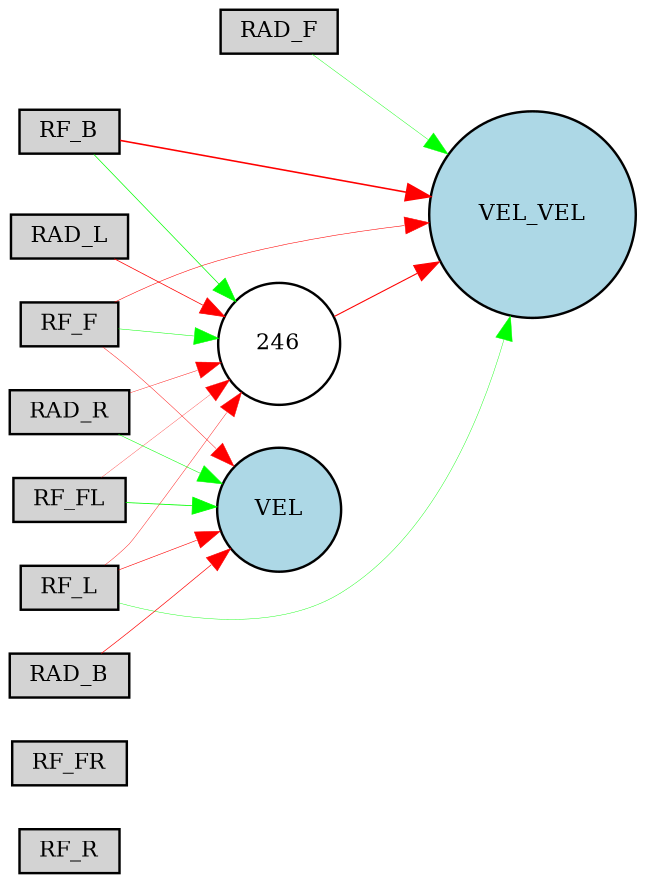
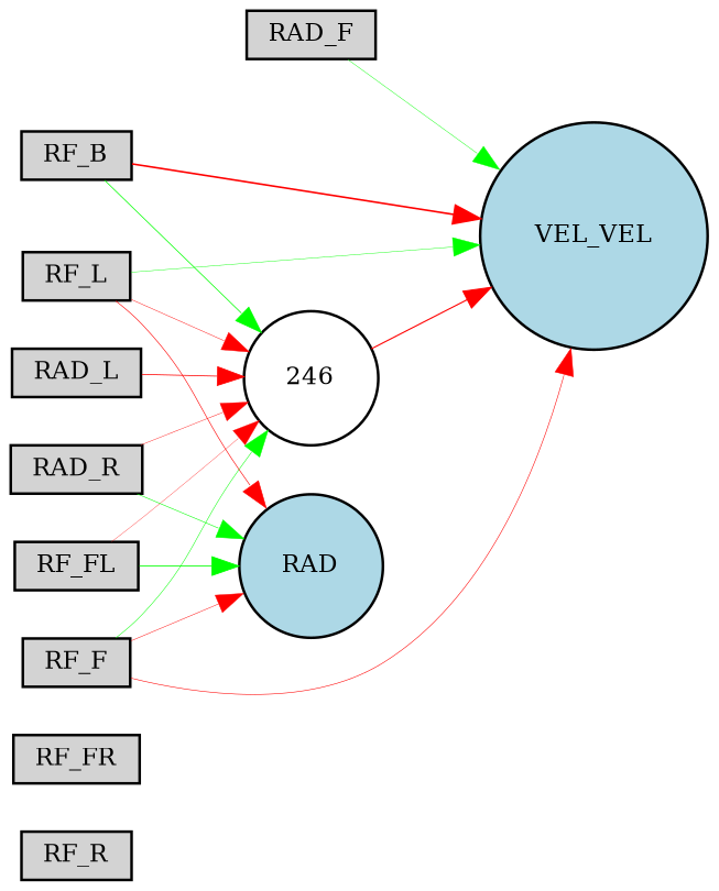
  digraph {
    rankdir=LR
    node [fillcolor=lightgray fontsize=9 shape=box style=filled]
    edge [color=red style=solid]
    RF_R [height=0.2 width=0.2]
    RF_FR [height=0.2 width=0.2]
    RF_F [height=0.2 width=0.2]
    n4 [fillcolor=lightblue height=0.2 label=VEL_VEL shape=circle width=0.2]
-   VEL [fillcolor=lightblue height=0.2 shape=circle width=0.2]
+   VEL [fillcolor=lightblue height=0.2 shape=circle width=0.2 label=RAD]
    246 [fillcolor=white height=0.2 shape=circle width=0.2]
    RF_FL [height=0.2 width=0.2]
    RF_L [height=0.2 width=0.2]
    RF_B [height=0.2 width=0.2]
    RAD_F [height=0.2 width=0.2]
    RAD_L [height=0.2 width=0.2]
-   RAD_B [height=0.2 width=0.2]
    RAD_R [height=0.2 width=0.2]
    RF_F -> n4 [penwidth=0.22048572922630427]
    RF_F -> VEL [penwidth=0.1800267922487962]
    RF_F -> 246 [color=green penwidth=0.19875176629642563]
    246 -> n4 [penwidth=0.4399158573768105]
    RF_FL -> VEL [color=green penwidth=0.33243287928562826]
    RF_FL -> 246 [penwidth=0.12227204897077991]
    RF_L -> n4 [color=green penwidth=0.16836816613239636]
    RF_L -> VEL [penwidth=0.24093046968111587]
    RF_L -> 246 [penwidth=0.1702897852079646]
    RF_B -> n4 [penwidth=0.6490979975853204]
    RF_B -> 246 [color=green penwidth=0.29242216166889523]
    RAD_F -> n4 [color=green penwidth=0.1706397301660338]
    RAD_L -> 246 [penwidth=0.30515245297821353]
-   RAD_B -> VEL [penwidth=0.2736832987681135]
    RAD_R -> VEL [color=green penwidth=0.2167164877004552]
    RAD_R -> 246 [penwidth=0.15845985271200536]
  }
